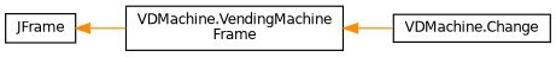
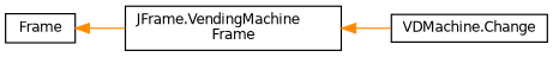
  digraph {
    fontname="DejaVu Sans"
    rankdir=LR
    node [color=black fillcolor=white fontname="DejaVu Sans" fontsize=10 shape=record style=filled]
    edge [color=darkorange dir=back fontname="DejaVu Sans" fontsize=10 labelfontname=Helvetica labelfontsize=10 style=solid]
-   n1 [height=0.2 label=JFrame width=0.4]
-   n2 [height=0.2 label="VDMachine.VendingMachine\lFrame" width=0.4]
+   n1 [height=0.2 label=Frame width=0.4]
+   n2 [height=0.2 label="JFrame.VendingMachine\lFrame" width=0.4]
    n3 [height=0.2 label="VDMachine.Change" width=0.4]
    n1 -> n2
    n2 -> n3
  }
